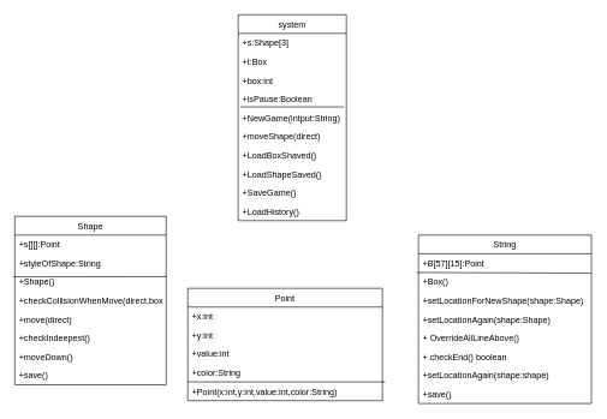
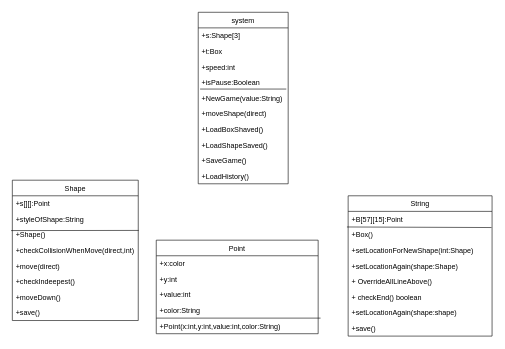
  <mxCell id="0" />
  <mxCell id="1" parent="0" />
  <mxCell id="2" value="Point" style="swimlane;fontStyle=0;childLayout=stackLayout;horizontal=1;startSize=26;fillColor=none;horizontalStack=0;resizeParent=1;resizeParentMax=0;resizeLast=0;collapsible=1;marginBottom=0;" parent="1" vertex="1"><mxGeometry x="260" y="400" width="270" height="156" as="geometry" /></mxCell>
- <mxCell id="3" value="+x:int" style="text;strokeColor=none;fillColor=none;align=left;verticalAlign=top;spacingLeft=4;spacingRight=4;overflow=hidden;rotatable=0;points=[[0,0.5],[1,0.5]];portConstraint=eastwest;" parent="2" vertex="1"><mxGeometry y="26" width="270" height="26" as="geometry" /></mxCell>
+ <mxCell id="3" value="+x:color" style="text;strokeColor=none;fillColor=none;align=left;verticalAlign=top;spacingLeft=4;spacingRight=4;overflow=hidden;rotatable=0;points=[[0,0.5],[1,0.5]];portConstraint=eastwest;" parent="2" vertex="1"><mxGeometry y="26" width="270" height="26" as="geometry" /></mxCell>
  <mxCell id="4" value="+y:int" style="text;strokeColor=none;fillColor=none;align=left;verticalAlign=top;spacingLeft=4;spacingRight=4;overflow=hidden;rotatable=0;points=[[0,0.5],[1,0.5]];portConstraint=eastwest;" parent="2" vertex="1"><mxGeometry y="52" width="270" height="26" as="geometry" /></mxCell>
  <mxCell id="5" value="+value:int" style="text;strokeColor=none;fillColor=none;align=left;verticalAlign=top;spacingLeft=4;spacingRight=4;overflow=hidden;rotatable=0;points=[[0,0.5],[1,0.5]];portConstraint=eastwest;" parent="2" vertex="1"><mxGeometry y="78" width="270" height="26" as="geometry" /></mxCell>
  <mxCell id="6" value="+color:String" style="text;strokeColor=none;fillColor=none;align=left;verticalAlign=top;spacingLeft=4;spacingRight=4;overflow=hidden;rotatable=0;points=[[0,0.5],[1,0.5]];portConstraint=eastwest;" parent="2" vertex="1"><mxGeometry y="104" width="270" height="26" as="geometry" /></mxCell>
  <mxCell id="7" value="+Point(x:int,y:int,value:int,color:String)" style="text;strokeColor=none;fillColor=none;align=left;verticalAlign=top;spacingLeft=4;spacingRight=4;overflow=hidden;rotatable=0;points=[[0,0.5],[1,0.5]];portConstraint=eastwest;" parent="2" vertex="1"><mxGeometry y="130" width="270" height="26" as="geometry" /></mxCell>
  <mxCell id="8" value="" style="endArrow=none;html=1;" parent="1" edge="1"><mxGeometry width="50" height="50" relative="1" as="geometry"><mxPoint x="260" y="530" as="sourcePoint" /><mxPoint x="534" y="530" as="targetPoint" /></mxGeometry></mxCell>
  <mxCell id="9" value="String" style="swimlane;fontStyle=0;childLayout=stackLayout;horizontal=1;startSize=26;fillColor=none;horizontalStack=0;resizeParent=1;resizeParentMax=0;resizeLast=0;collapsible=1;marginBottom=0;" parent="1" vertex="1"><mxGeometry x="580" y="326" width="240" height="234" as="geometry" /></mxCell>
  <mxCell id="10" value="+B[57][15]:Point" style="text;strokeColor=none;fillColor=none;align=left;verticalAlign=top;spacingLeft=4;spacingRight=4;overflow=hidden;rotatable=0;points=[[0,0.5],[1,0.5]];portConstraint=eastwest;" parent="9" vertex="1"><mxGeometry y="26" width="240" height="26" as="geometry" /></mxCell>
  <mxCell id="11" value="" style="endArrow=none;html=1;entryX=0.996;entryY=0.036;entryDx=0;entryDy=0;entryPerimeter=0;" parent="9" edge="1" target="12"><mxGeometry width="50" height="50" relative="1" as="geometry"><mxPoint x="-2" y="52" as="sourcePoint" /><mxPoint x="140" y="52" as="targetPoint" /></mxGeometry></mxCell>
  <mxCell id="12" value="+Box()" style="text;strokeColor=none;fillColor=none;align=left;verticalAlign=top;spacingLeft=4;spacingRight=4;overflow=hidden;rotatable=0;points=[[0,0.5],[1,0.5]];portConstraint=eastwest;" vertex="1" parent="9"><mxGeometry y="52" width="240" height="26" as="geometry" /></mxCell>
- <mxCell id="13" value="+setLocationForNewShape(shape:Shape)" style="text;strokeColor=none;fillColor=none;align=left;verticalAlign=top;spacingLeft=4;spacingRight=4;overflow=hidden;rotatable=0;points=[[0,0.5],[1,0.5]];portConstraint=eastwest;" parent="9" vertex="1"><mxGeometry y="78" width="240" height="26" as="geometry" /></mxCell>
+ <mxCell id="13" value="+setLocationForNewShape(int:Shape)" style="text;strokeColor=none;fillColor=none;align=left;verticalAlign=top;spacingLeft=4;spacingRight=4;overflow=hidden;rotatable=0;points=[[0,0.5],[1,0.5]];portConstraint=eastwest;" parent="9" vertex="1"><mxGeometry y="78" width="240" height="26" as="geometry" /></mxCell>
  <mxCell id="14" value="+setLocationAgain(shape:Shape)" style="text;strokeColor=none;fillColor=none;align=left;verticalAlign=top;spacingLeft=4;spacingRight=4;overflow=hidden;rotatable=0;points=[[0,0.5],[1,0.5]];portConstraint=eastwest;" vertex="1" parent="9"><mxGeometry y="104" width="240" height="26" as="geometry" /></mxCell>
  <mxCell id="15" value="+ OverrideAllLineAbove()" style="text;strokeColor=none;fillColor=none;align=left;verticalAlign=top;spacingLeft=4;spacingRight=4;overflow=hidden;rotatable=0;points=[[0,0.5],[1,0.5]];portConstraint=eastwest;" vertex="1" parent="9"><mxGeometry y="130" width="240" height="26" as="geometry" /></mxCell>
  <mxCell id="16" value="+ checkEnd() boolean" style="text;strokeColor=none;fillColor=none;align=left;verticalAlign=top;spacingLeft=4;spacingRight=4;overflow=hidden;rotatable=0;points=[[0,0.5],[1,0.5]];portConstraint=eastwest;" vertex="1" parent="9"><mxGeometry y="156" width="240" height="26" as="geometry" /></mxCell>
  <mxCell id="17" value="+setLocationAgain(shape:shape)" style="text;strokeColor=none;fillColor=none;align=left;verticalAlign=top;spacingLeft=4;spacingRight=4;overflow=hidden;rotatable=0;points=[[0,0.5],[1,0.5]];portConstraint=eastwest;" vertex="1" parent="9"><mxGeometry y="182" width="240" height="26" as="geometry" /></mxCell>
  <mxCell id="18" value="+save()" style="text;strokeColor=none;fillColor=none;align=left;verticalAlign=top;spacingLeft=4;spacingRight=4;overflow=hidden;rotatable=0;points=[[0,0.5],[1,0.5]];portConstraint=eastwest;" vertex="1" parent="9"><mxGeometry y="208" width="240" height="26" as="geometry" /></mxCell>
  <mxCell id="19" value="Shape" style="swimlane;fontStyle=0;childLayout=stackLayout;horizontal=1;startSize=26;fillColor=none;horizontalStack=0;resizeParent=1;resizeParentMax=0;resizeLast=0;collapsible=1;marginBottom=0;" parent="1" vertex="1"><mxGeometry x="20" y="300" width="210" height="234" as="geometry" /></mxCell>
  <mxCell id="20" value="+s[][]:Point" style="text;strokeColor=none;fillColor=none;align=left;verticalAlign=top;spacingLeft=4;spacingRight=4;overflow=hidden;rotatable=0;points=[[0,0.5],[1,0.5]];portConstraint=eastwest;" parent="19" vertex="1"><mxGeometry y="26" width="210" height="26" as="geometry" /></mxCell>
  <mxCell id="21" value="" style="endArrow=none;html=1;entryX=1.003;entryY=0.222;entryDx=0;entryDy=0;entryPerimeter=0;" parent="19" edge="1" target="23"><mxGeometry width="50" height="50" relative="1" as="geometry"><mxPoint x="-2" y="84" as="sourcePoint" /><mxPoint x="140" y="84" as="targetPoint" /></mxGeometry></mxCell>
  <mxCell id="22" value="+styleOfShape:String" style="text;strokeColor=none;fillColor=none;align=left;verticalAlign=top;spacingLeft=4;spacingRight=4;overflow=hidden;rotatable=0;points=[[0,0.5],[1,0.5]];portConstraint=eastwest;" parent="19" vertex="1"><mxGeometry y="52" width="210" height="26" as="geometry" /></mxCell>
  <mxCell id="23" value="+Shape()" style="text;strokeColor=none;fillColor=none;align=left;verticalAlign=top;spacingLeft=4;spacingRight=4;overflow=hidden;rotatable=0;points=[[0,0.5],[1,0.5]];portConstraint=eastwest;" vertex="1" parent="19"><mxGeometry y="78" width="210" height="26" as="geometry" /></mxCell>
- <mxCell id="24" value="+checkCollisionWhenMove(direct,box)" style="text;strokeColor=none;fillColor=none;align=left;verticalAlign=top;spacingLeft=4;spacingRight=4;overflow=hidden;rotatable=0;points=[[0,0.5],[1,0.5]];portConstraint=eastwest;" parent="19" vertex="1"><mxGeometry y="104" width="210" height="26" as="geometry" /></mxCell>
+ <mxCell id="24" value="+checkCollisionWhenMove(direct,int)" style="text;strokeColor=none;fillColor=none;align=left;verticalAlign=top;spacingLeft=4;spacingRight=4;overflow=hidden;rotatable=0;points=[[0,0.5],[1,0.5]];portConstraint=eastwest;" parent="19" vertex="1"><mxGeometry y="104" width="210" height="26" as="geometry" /></mxCell>
  <mxCell id="25" value="+move(direct)" style="text;strokeColor=none;fillColor=none;align=left;verticalAlign=top;spacingLeft=4;spacingRight=4;overflow=hidden;rotatable=0;points=[[0,0.5],[1,0.5]];portConstraint=eastwest;" vertex="1" parent="19"><mxGeometry y="130" width="210" height="26" as="geometry" /></mxCell>
  <mxCell id="26" value="+checkIndeepest()" style="text;strokeColor=none;fillColor=none;align=left;verticalAlign=top;spacingLeft=4;spacingRight=4;overflow=hidden;rotatable=0;points=[[0,0.5],[1,0.5]];portConstraint=eastwest;" vertex="1" parent="19"><mxGeometry y="156" width="210" height="26" as="geometry" /></mxCell>
  <mxCell id="27" value="+moveDown()" style="text;strokeColor=none;fillColor=none;align=left;verticalAlign=top;spacingLeft=4;spacingRight=4;overflow=hidden;rotatable=0;points=[[0,0.5],[1,0.5]];portConstraint=eastwest;" vertex="1" parent="19"><mxGeometry y="182" width="210" height="26" as="geometry" /></mxCell>
  <mxCell id="28" value="+save()" style="text;strokeColor=none;fillColor=none;align=left;verticalAlign=top;spacingLeft=4;spacingRight=4;overflow=hidden;rotatable=0;points=[[0,0.5],[1,0.5]];portConstraint=eastwest;" vertex="1" parent="19"><mxGeometry y="208" width="210" height="26" as="geometry" /></mxCell>
  <mxCell id="29" value="system" style="swimlane;fontStyle=0;childLayout=stackLayout;horizontal=1;startSize=26;fillColor=none;horizontalStack=0;resizeParent=1;resizeParentMax=0;resizeLast=0;collapsible=1;marginBottom=0;" parent="1" vertex="1"><mxGeometry x="330" y="20" width="150" height="286" as="geometry" /></mxCell>
  <mxCell id="30" value="+s:Shape[3]" style="text;strokeColor=none;fillColor=none;align=left;verticalAlign=top;spacingLeft=4;spacingRight=4;overflow=hidden;rotatable=0;points=[[0,0.5],[1,0.5]];portConstraint=eastwest;" parent="29" vertex="1"><mxGeometry y="26" width="150" height="26" as="geometry" /></mxCell>
  <mxCell id="31" value="+t:Box" style="text;strokeColor=none;fillColor=none;align=left;verticalAlign=top;spacingLeft=4;spacingRight=4;overflow=hidden;rotatable=0;points=[[0,0.5],[1,0.5]];portConstraint=eastwest;" parent="29" vertex="1"><mxGeometry y="52" width="150" height="26" as="geometry" /></mxCell>
- <mxCell id="32" value="+box:int" style="text;strokeColor=none;fillColor=none;align=left;verticalAlign=top;spacingLeft=4;spacingRight=4;overflow=hidden;rotatable=0;points=[[0,0.5],[1,0.5]];portConstraint=eastwest;" parent="29" vertex="1"><mxGeometry y="78" width="150" height="26" as="geometry" /></mxCell>
+ <mxCell id="32" value="+speed:int" style="text;strokeColor=none;fillColor=none;align=left;verticalAlign=top;spacingLeft=4;spacingRight=4;overflow=hidden;rotatable=0;points=[[0,0.5],[1,0.5]];portConstraint=eastwest;" parent="29" vertex="1"><mxGeometry y="78" width="150" height="26" as="geometry" /></mxCell>
  <mxCell id="33" value="+isPause:Boolean" style="text;strokeColor=none;fillColor=none;align=left;verticalAlign=top;spacingLeft=4;spacingRight=4;overflow=hidden;rotatable=0;points=[[0,0.5],[1,0.5]];portConstraint=eastwest;" parent="29" vertex="1"><mxGeometry y="104" width="150" height="26" as="geometry" /></mxCell>
- <mxCell id="34" value="+NewGame(intput:String)" style="text;strokeColor=none;fillColor=none;align=left;verticalAlign=top;spacingLeft=4;spacingRight=4;overflow=hidden;rotatable=0;points=[[0,0.5],[1,0.5]];portConstraint=eastwest;" vertex="1" parent="29"><mxGeometry y="130" width="150" height="26" as="geometry" /></mxCell>
+ <mxCell id="34" value="+NewGame(value:String)" style="text;strokeColor=none;fillColor=none;align=left;verticalAlign=top;spacingLeft=4;spacingRight=4;overflow=hidden;rotatable=0;points=[[0,0.5],[1,0.5]];portConstraint=eastwest;" vertex="1" parent="29"><mxGeometry y="130" width="150" height="26" as="geometry" /></mxCell>
  <mxCell id="35" value="+moveShape(direct)" style="text;strokeColor=none;fillColor=none;align=left;verticalAlign=top;spacingLeft=4;spacingRight=4;overflow=hidden;rotatable=0;points=[[0,0.5],[1,0.5]];portConstraint=eastwest;" parent="29" vertex="1"><mxGeometry y="156" width="150" height="26" as="geometry" /></mxCell>
  <mxCell id="36" value="" style="endArrow=none;html=1;exitX=0.021;exitY=-0.077;exitDx=0;exitDy=0;exitPerimeter=0;entryX=0.979;entryY=-0.077;entryDx=0;entryDy=0;entryPerimeter=0;" parent="29" source="34" target="34" edge="1"><mxGeometry width="50" height="50" relative="1" as="geometry"><mxPoint x="110" y="330" as="sourcePoint" /><mxPoint x="160" y="280" as="targetPoint" /></mxGeometry></mxCell>
  <mxCell id="37" value="+LoadBoxShaved()" style="text;strokeColor=none;fillColor=none;align=left;verticalAlign=top;spacingLeft=4;spacingRight=4;overflow=hidden;rotatable=0;points=[[0,0.5],[1,0.5]];portConstraint=eastwest;" vertex="1" parent="29"><mxGeometry y="182" width="150" height="26" as="geometry" /></mxCell>
  <mxCell id="38" value="+LoadShapeSaved()" style="text;strokeColor=none;fillColor=none;align=left;verticalAlign=top;spacingLeft=4;spacingRight=4;overflow=hidden;rotatable=0;points=[[0,0.5],[1,0.5]];portConstraint=eastwest;" vertex="1" parent="29"><mxGeometry y="208" width="150" height="26" as="geometry" /></mxCell>
  <mxCell id="39" value="+SaveGame()" style="text;strokeColor=none;fillColor=none;align=left;verticalAlign=top;spacingLeft=4;spacingRight=4;overflow=hidden;rotatable=0;points=[[0,0.5],[1,0.5]];portConstraint=eastwest;" vertex="1" parent="29"><mxGeometry y="234" width="150" height="26" as="geometry" /></mxCell>
  <mxCell id="40" value="+LoadHistory()" style="text;strokeColor=none;fillColor=none;align=left;verticalAlign=top;spacingLeft=4;spacingRight=4;overflow=hidden;rotatable=0;points=[[0,0.5],[1,0.5]];portConstraint=eastwest;" vertex="1" parent="29"><mxGeometry y="260" width="150" height="26" as="geometry" /></mxCell>
